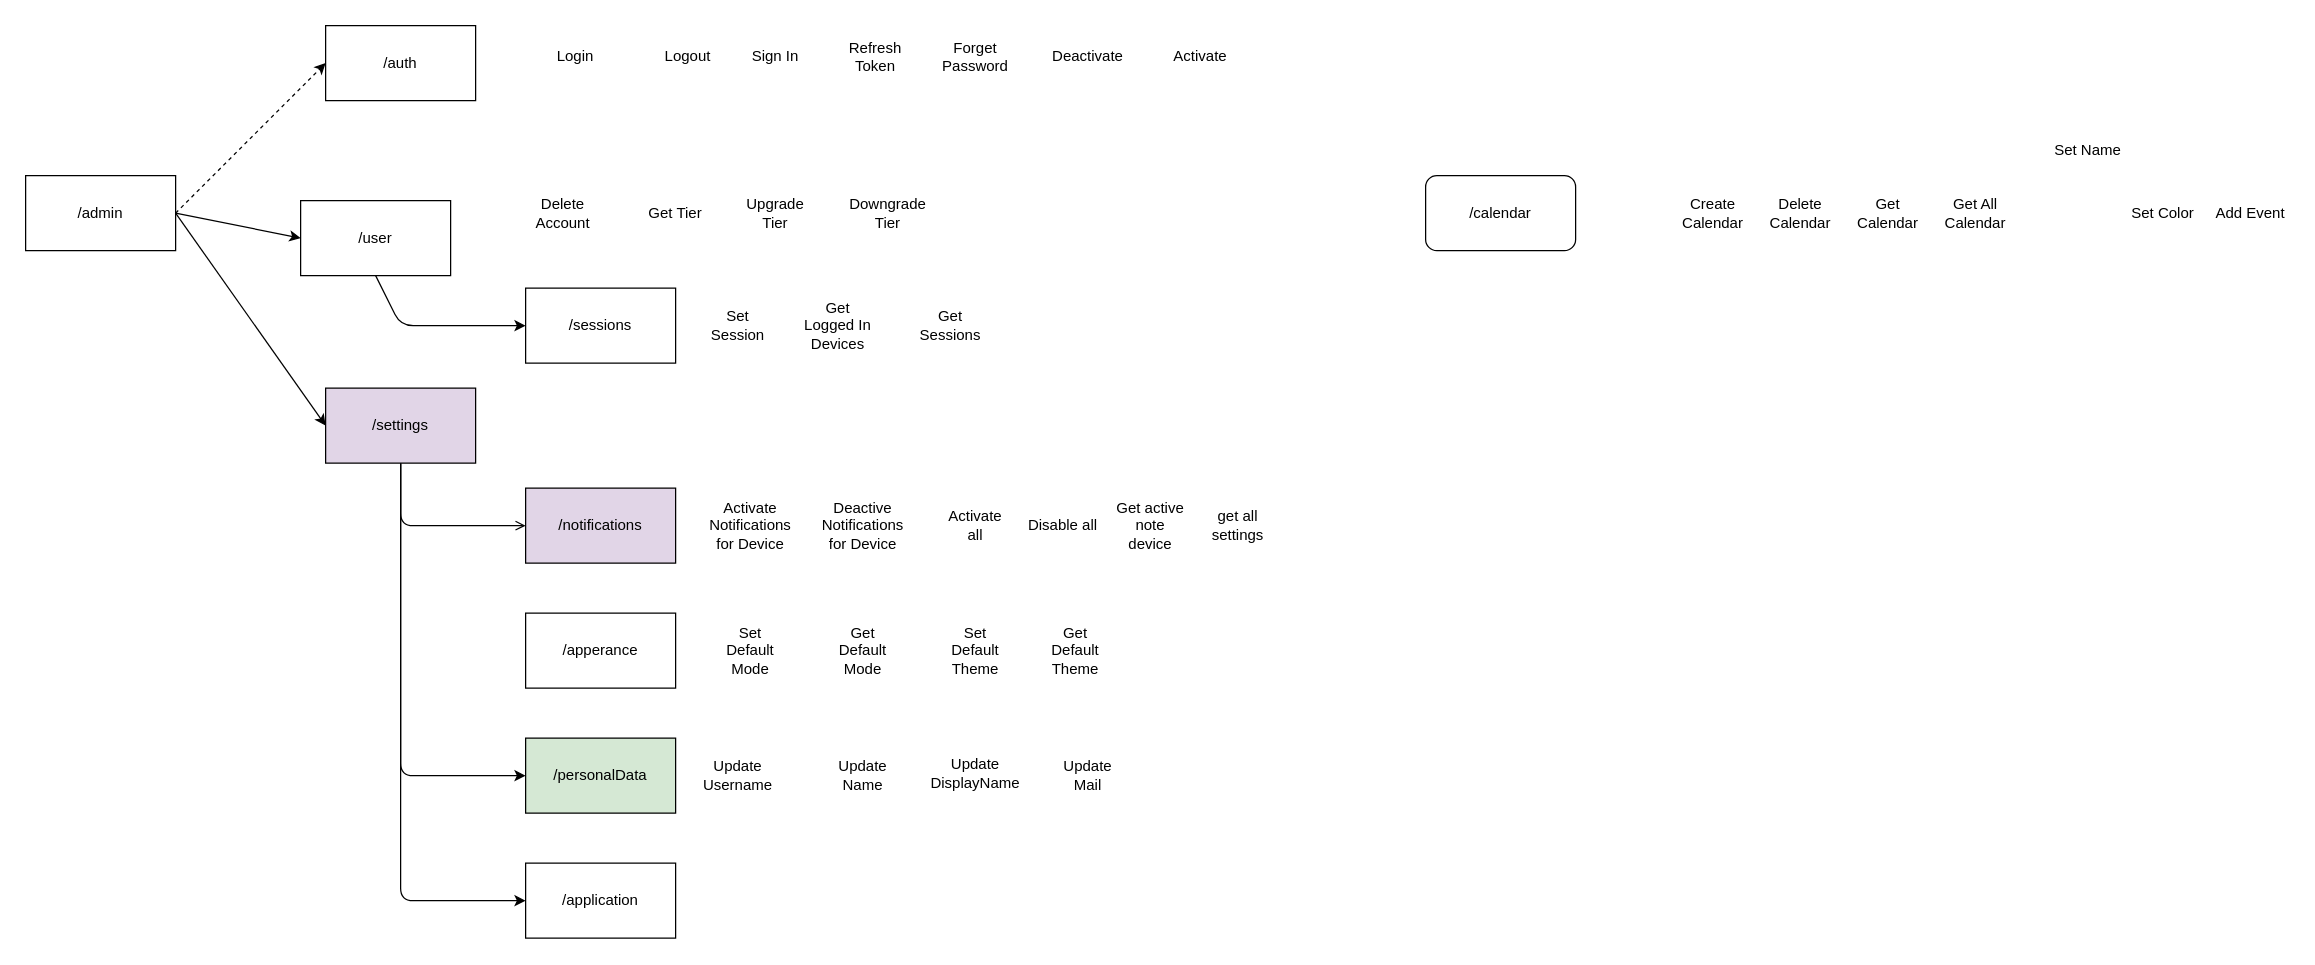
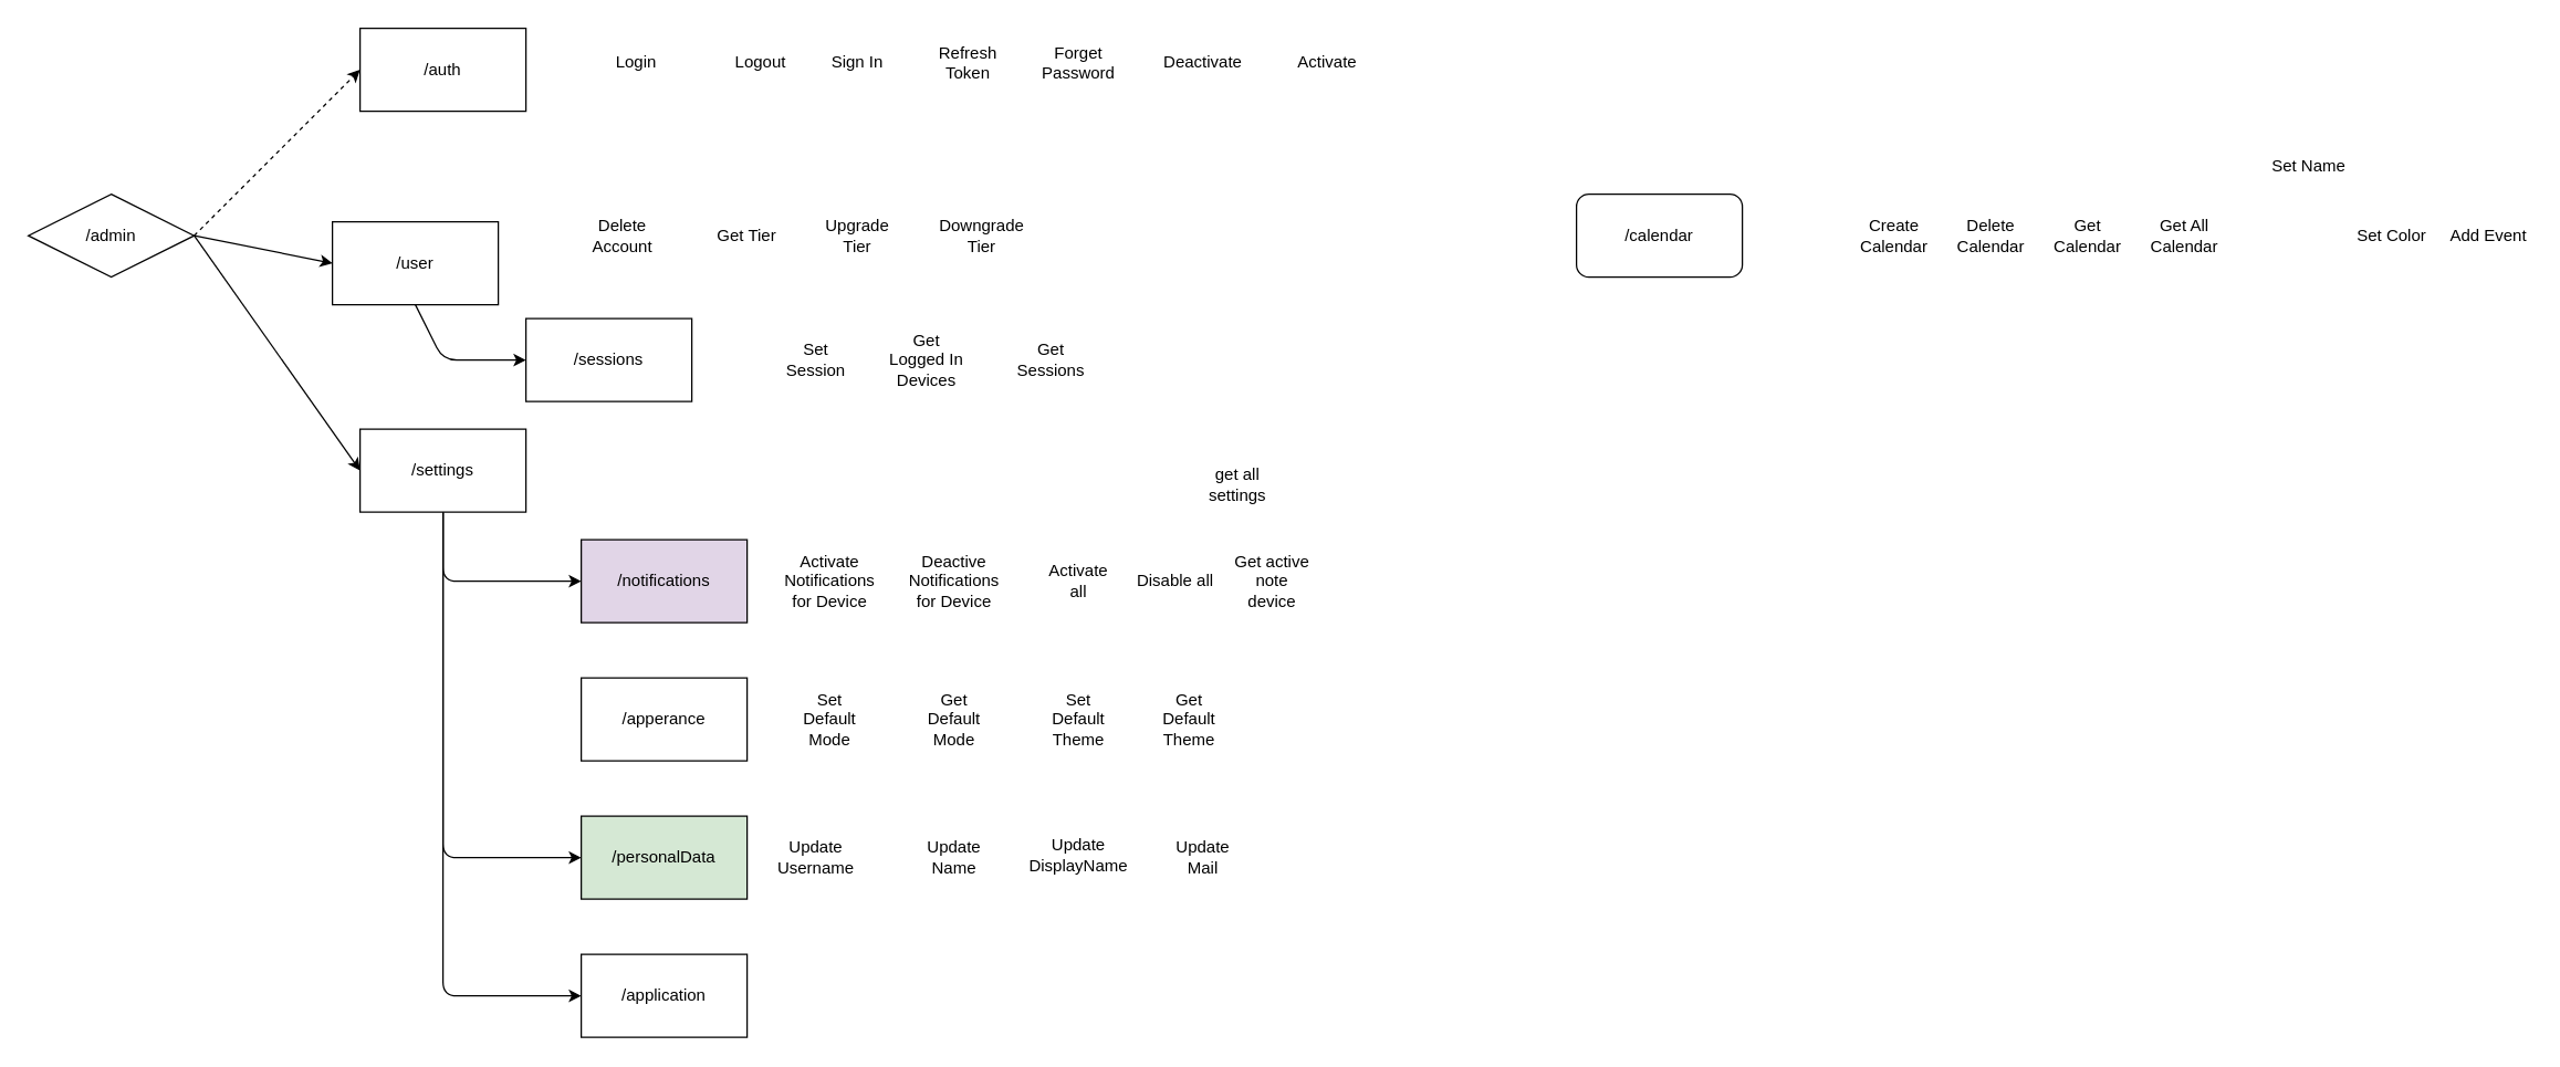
  <mxCell id="0" />
  <mxCell id="1" parent="0" />
  <mxCell id="2" style="edgeStyle=none;html=1;entryX=0;entryY=0.5;entryDx=0;entryDy=0;exitX=1;exitY=0.5;exitDx=0;exitDy=0;" edge="1" parent="1" source="5" target="7"><mxGeometry relative="1" as="geometry" /></mxCell>
  <mxCell id="3" style="edgeStyle=none;html=1;entryX=0;entryY=0.5;entryDx=0;entryDy=0;exitX=1;exitY=0.5;exitDx=0;exitDy=0;dashed=1;" edge="1" parent="1" source="5" target="12"><mxGeometry relative="1" as="geometry"><mxPoint x="180" y="240" as="sourcePoint" /></mxGeometry></mxCell>
  <mxCell id="4" style="edgeStyle=none;html=1;exitX=1;exitY=0.5;exitDx=0;exitDy=0;entryX=0;entryY=0.5;entryDx=0;entryDy=0;" edge="1" parent="1" source="5" target="11"><mxGeometry relative="1" as="geometry" /></mxCell>
- <mxCell id="5" value="/admin" style="rounded=0;whiteSpace=wrap;html=1;" vertex="1" parent="1"><mxGeometry x="20" y="140" width="120" height="60" as="geometry" /></mxCell>
+ <mxCell id="5" value="/admin" style="rhombus;whiteSpace=wrap;html=1;" vertex="1" parent="1"><mxGeometry x="20" y="140" width="120" height="60" as="geometry" /></mxCell>
  <mxCell id="6" style="edgeStyle=none;html=1;entryX=0;entryY=0.5;entryDx=0;entryDy=0;exitX=0.5;exitY=1;exitDx=0;exitDy=0;" edge="1" parent="1" source="7" target="14"><mxGeometry relative="1" as="geometry"><Array as="points"><mxPoint x="320" y="260" /></Array></mxGeometry></mxCell>
  <mxCell id="7" value="/user" style="rounded=0;whiteSpace=wrap;html=1;" vertex="1" parent="1"><mxGeometry x="240" y="160" width="120" height="60" as="geometry" /></mxCell>
  <mxCell id="8" style="edgeStyle=none;html=1;entryX=0;entryY=0.5;entryDx=0;entryDy=0;exitX=0.5;exitY=1;exitDx=0;exitDy=0;" edge="1" parent="1" source="11" target="13"><mxGeometry relative="1" as="geometry"><Array as="points"><mxPoint x="320" y="620" /></Array></mxGeometry></mxCell>
- <mxCell id="9" style="edgeStyle=none;html=1;exitX=0.5;exitY=1;exitDx=0;exitDy=0;entryX=0;entryY=0.5;entryDx=0;entryDy=0;endArrow=open;" edge="1" parent="1" source="11" target="16"><mxGeometry relative="1" as="geometry"><Array as="points"><mxPoint x="320" y="420" /></Array></mxGeometry></mxCell>
+ <mxCell id="9" style="edgeStyle=none;html=1;exitX=0.5;exitY=1;exitDx=0;exitDy=0;entryX=0;entryY=0.5;entryDx=0;entryDy=0;" edge="1" parent="1" source="11" target="16"><mxGeometry relative="1" as="geometry"><Array as="points"><mxPoint x="320" y="420" /></Array></mxGeometry></mxCell>
  <mxCell id="10" style="edgeStyle=none;html=1;exitX=0.5;exitY=1;exitDx=0;exitDy=0;entryX=0;entryY=0.5;entryDx=0;entryDy=0;" edge="1" parent="1" source="11" target="30"><mxGeometry relative="1" as="geometry"><mxPoint x="410" y="730" as="targetPoint" /><Array as="points"><mxPoint x="320" y="720" /></Array></mxGeometry></mxCell>
- <mxCell id="11" value="/settings" style="rounded=0;whiteSpace=wrap;html=1;fillColor=#e1d5e7;" vertex="1" parent="1"><mxGeometry x="260" y="310" width="120" height="60" as="geometry" /></mxCell>
+ <mxCell id="11" value="/settings" style="rounded=0;whiteSpace=wrap;html=1;" vertex="1" parent="1"><mxGeometry x="260" y="310" width="120" height="60" as="geometry" /></mxCell>
  <mxCell id="12" value="/auth" style="rounded=0;whiteSpace=wrap;html=1;" vertex="1" parent="1"><mxGeometry x="260" y="20" width="120" height="60" as="geometry" /></mxCell>
  <mxCell id="13" value="/personalData" style="rounded=0;whiteSpace=wrap;html=1;fillColor=#d5e8d4;" vertex="1" parent="1"><mxGeometry x="420" y="590" width="120" height="60" as="geometry" /></mxCell>
- <mxCell id="14" value="/sessions" style="rounded=0;whiteSpace=wrap;html=1;" vertex="1" parent="1"><mxGeometry x="420" y="230" width="120" height="60" as="geometry" /></mxCell>
+ <mxCell id="14" value="/sessions" style="rounded=0;whiteSpace=wrap;html=1;" vertex="1" parent="1"><mxGeometry x="380" y="230" width="120" height="60" as="geometry" /></mxCell>
  <mxCell id="15" value="/apperance" style="rounded=0;whiteSpace=wrap;html=1;" vertex="1" parent="1"><mxGeometry x="420" y="490" width="120" height="60" as="geometry" /></mxCell>
  <mxCell id="16" value="/notifications" style="rounded=0;whiteSpace=wrap;html=1;fillColor=#e1d5e7;" vertex="1" parent="1"><mxGeometry x="420" y="390" width="120" height="60" as="geometry" /></mxCell>
  <mxCell id="17" value="Login" style="text;html=1;strokeColor=none;fillColor=none;align=center;verticalAlign=middle;whiteSpace=wrap;rounded=0;" vertex="1" parent="1"><mxGeometry x="430" y="30" width="60" height="30" as="geometry" /></mxCell>
  <mxCell id="18" value="Logout" style="text;html=1;strokeColor=none;fillColor=none;align=center;verticalAlign=middle;whiteSpace=wrap;rounded=0;" vertex="1" parent="1"><mxGeometry x="520" y="30" width="60" height="30" as="geometry" /></mxCell>
  <mxCell id="19" value="Sign In" style="text;html=1;strokeColor=none;fillColor=none;align=center;verticalAlign=middle;whiteSpace=wrap;rounded=0;" vertex="1" parent="1"><mxGeometry x="590" y="30" width="60" height="30" as="geometry" /></mxCell>
  <mxCell id="20" value="Forget Password" style="text;html=1;strokeColor=none;fillColor=none;align=center;verticalAlign=middle;whiteSpace=wrap;rounded=0;" vertex="1" parent="1"><mxGeometry x="750" y="30" width="60" height="30" as="geometry" /></mxCell>
  <mxCell id="21" value="Delete Account" style="text;html=1;strokeColor=none;fillColor=none;align=center;verticalAlign=middle;whiteSpace=wrap;rounded=0;" vertex="1" parent="1"><mxGeometry x="420" y="155" width="60" height="30" as="geometry" /></mxCell>
  <mxCell id="22" value="Upgrade Tier" style="text;html=1;strokeColor=none;fillColor=none;align=center;verticalAlign=middle;whiteSpace=wrap;rounded=0;" vertex="1" parent="1"><mxGeometry x="590" y="155" width="60" height="30" as="geometry" /></mxCell>
  <mxCell id="23" value="Downgrade&lt;br&gt;Tier" style="text;html=1;strokeColor=none;fillColor=none;align=center;verticalAlign=middle;whiteSpace=wrap;rounded=0;" vertex="1" parent="1"><mxGeometry x="680" y="155" width="60" height="30" as="geometry" /></mxCell>
  <mxCell id="24" value="Get Tier" style="text;html=1;strokeColor=none;fillColor=none;align=center;verticalAlign=middle;whiteSpace=wrap;rounded=0;" vertex="1" parent="1"><mxGeometry x="510" y="155" width="60" height="30" as="geometry" /></mxCell>
  <mxCell id="25" value="Set Session" style="text;html=1;strokeColor=none;fillColor=none;align=center;verticalAlign=middle;whiteSpace=wrap;rounded=0;" vertex="1" parent="1"><mxGeometry x="560" y="245" width="60" height="30" as="geometry" /></mxCell>
  <mxCell id="26" value="Get Logged In Devices" style="text;html=1;strokeColor=none;fillColor=none;align=center;verticalAlign=middle;whiteSpace=wrap;rounded=0;" vertex="1" parent="1"><mxGeometry x="640" y="245" width="60" height="30" as="geometry" /></mxCell>
  <mxCell id="27" value="Get Sessions" style="text;html=1;strokeColor=none;fillColor=none;align=center;verticalAlign=middle;whiteSpace=wrap;rounded=0;" vertex="1" parent="1"><mxGeometry x="730" y="245" width="60" height="30" as="geometry" /></mxCell>
  <mxCell id="28" value="Deactivate" style="text;html=1;strokeColor=none;fillColor=none;align=center;verticalAlign=middle;whiteSpace=wrap;rounded=0;" vertex="1" parent="1"><mxGeometry x="840" y="30" width="60" height="30" as="geometry" /></mxCell>
  <mxCell id="29" value="Activate" style="text;html=1;strokeColor=none;fillColor=none;align=center;verticalAlign=middle;whiteSpace=wrap;rounded=0;" vertex="1" parent="1"><mxGeometry x="930" y="30" width="60" height="30" as="geometry" /></mxCell>
  <mxCell id="30" value="/application" style="rounded=0;whiteSpace=wrap;html=1;" vertex="1" parent="1"><mxGeometry x="420" y="690" width="120" height="60" as="geometry" /></mxCell>
  <mxCell id="31" value="Activate Notifications for Device" style="text;html=1;strokeColor=none;fillColor=none;align=center;verticalAlign=middle;whiteSpace=wrap;rounded=0;" vertex="1" parent="1"><mxGeometry x="570" y="405" width="60" height="30" as="geometry" /></mxCell>
  <mxCell id="32" value="Deactive Notifications for Device" style="text;html=1;strokeColor=none;fillColor=none;align=center;verticalAlign=middle;whiteSpace=wrap;rounded=0;" vertex="1" parent="1"><mxGeometry x="660" y="405" width="60" height="30" as="geometry" /></mxCell>
  <mxCell id="33" value="Get active note device" style="text;html=1;strokeColor=none;fillColor=none;align=center;verticalAlign=middle;whiteSpace=wrap;rounded=0;" vertex="1" parent="1"><mxGeometry x="890" y="405" width="60" height="30" as="geometry" /></mxCell>
- <mxCell id="34" value="get all settings" style="text;html=1;strokeColor=none;fillColor=none;align=center;verticalAlign=middle;whiteSpace=wrap;rounded=0;" vertex="1" parent="1"><mxGeometry x="960" y="405" width="60" height="30" as="geometry" /></mxCell>
+ <mxCell id="34" value="get all settings" style="text;html=1;strokeColor=none;fillColor=none;align=center;verticalAlign=middle;whiteSpace=wrap;rounded=0;" vertex="1" parent="1"><mxGeometry x="865" y="335" width="60" height="30" as="geometry" /></mxCell>
  <mxCell id="35" value="Activate all" style="text;html=1;strokeColor=none;fillColor=none;align=center;verticalAlign=middle;whiteSpace=wrap;rounded=0;" vertex="1" parent="1"><mxGeometry x="750" y="405" width="60" height="30" as="geometry" /></mxCell>
  <mxCell id="36" value="Disable all" style="text;html=1;strokeColor=none;fillColor=none;align=center;verticalAlign=middle;whiteSpace=wrap;rounded=0;" vertex="1" parent="1"><mxGeometry x="820" y="405" width="60" height="30" as="geometry" /></mxCell>
  <mxCell id="37" value="Refresh Token" style="text;html=1;strokeColor=none;fillColor=none;align=center;verticalAlign=middle;whiteSpace=wrap;rounded=0;" vertex="1" parent="1"><mxGeometry x="670" y="30" width="60" height="30" as="geometry" /></mxCell>
  <mxCell id="38" value="Set Default Mode" style="text;html=1;strokeColor=none;fillColor=none;align=center;verticalAlign=middle;whiteSpace=wrap;rounded=0;" vertex="1" parent="1"><mxGeometry x="570" y="505" width="60" height="30" as="geometry" /></mxCell>
  <mxCell id="39" value="Get Default Mode" style="text;html=1;strokeColor=none;fillColor=none;align=center;verticalAlign=middle;whiteSpace=wrap;rounded=0;" vertex="1" parent="1"><mxGeometry x="660" y="505" width="60" height="30" as="geometry" /></mxCell>
  <mxCell id="40" value="Set Default Theme" style="text;html=1;strokeColor=none;fillColor=none;align=center;verticalAlign=middle;whiteSpace=wrap;rounded=0;" vertex="1" parent="1"><mxGeometry x="750" y="505" width="60" height="30" as="geometry" /></mxCell>
  <mxCell id="41" value="Get Default Theme" style="text;html=1;strokeColor=none;fillColor=none;align=center;verticalAlign=middle;whiteSpace=wrap;rounded=0;" vertex="1" parent="1"><mxGeometry x="830" y="505" width="60" height="30" as="geometry" /></mxCell>
  <mxCell id="42" value="Update Username" style="text;html=1;strokeColor=none;fillColor=none;align=center;verticalAlign=middle;whiteSpace=wrap;rounded=0;" vertex="1" parent="1"><mxGeometry x="560" y="605" width="60" height="30" as="geometry" /></mxCell>
  <mxCell id="43" value="Update Name" style="text;html=1;strokeColor=none;fillColor=none;align=center;verticalAlign=middle;whiteSpace=wrap;rounded=0;" vertex="1" parent="1"><mxGeometry x="660" y="605" width="60" height="30" as="geometry" /></mxCell>
  <mxCell id="44" value="Update DisplayName" style="text;html=1;strokeColor=none;fillColor=none;align=center;verticalAlign=middle;whiteSpace=wrap;rounded=0;" vertex="1" parent="1"><mxGeometry x="750" y="600" width="60" height="35" as="geometry" /></mxCell>
  <mxCell id="45" value="Update Mail" style="text;html=1;strokeColor=none;fillColor=none;align=center;verticalAlign=middle;whiteSpace=wrap;rounded=0;" vertex="1" parent="1"><mxGeometry x="840" y="602.5" width="60" height="35" as="geometry" /></mxCell>
  <mxCell id="46" value="/calendar" style="whiteSpace=wrap;html=1;rounded=1;" vertex="1" parent="1"><mxGeometry x="1140" y="140" width="120" height="60" as="geometry" /></mxCell>
  <mxCell id="47" value="Create Calendar" style="text;html=1;strokeColor=none;fillColor=none;align=center;verticalAlign=middle;whiteSpace=wrap;rounded=0;" vertex="1" parent="1"><mxGeometry x="1340" y="155" width="60" height="30" as="geometry" /></mxCell>
  <mxCell id="48" value="Delete Calendar" style="text;html=1;strokeColor=none;fillColor=none;align=center;verticalAlign=middle;whiteSpace=wrap;rounded=0;" vertex="1" parent="1"><mxGeometry x="1410" y="155" width="60" height="30" as="geometry" /></mxCell>
  <mxCell id="49" value="Get Calendar" style="text;html=1;strokeColor=none;fillColor=none;align=center;verticalAlign=middle;whiteSpace=wrap;rounded=0;" vertex="1" parent="1"><mxGeometry x="1480" y="155" width="60" height="30" as="geometry" /></mxCell>
  <mxCell id="50" value="Get All Calendar" style="text;html=1;strokeColor=none;fillColor=none;align=center;verticalAlign=middle;whiteSpace=wrap;rounded=0;" vertex="1" parent="1"><mxGeometry x="1550" y="155" width="60" height="30" as="geometry" /></mxCell>
  <mxCell id="51" value="Set Name" style="text;html=1;strokeColor=none;fillColor=none;align=center;verticalAlign=middle;whiteSpace=wrap;rounded=0;" vertex="1" parent="1"><mxGeometry x="1640" y="105" width="60" height="30" as="geometry" /></mxCell>
  <mxCell id="52" value="Set Color" style="text;html=1;strokeColor=none;fillColor=none;align=center;verticalAlign=middle;whiteSpace=wrap;rounded=0;" vertex="1" parent="1"><mxGeometry x="1700" y="155" width="60" height="30" as="geometry" /></mxCell>
  <mxCell id="53" value="Add Event" style="text;html=1;strokeColor=none;fillColor=none;align=center;verticalAlign=middle;whiteSpace=wrap;rounded=0;" vertex="1" parent="1"><mxGeometry x="1770" y="155" width="60" height="30" as="geometry" /></mxCell>
